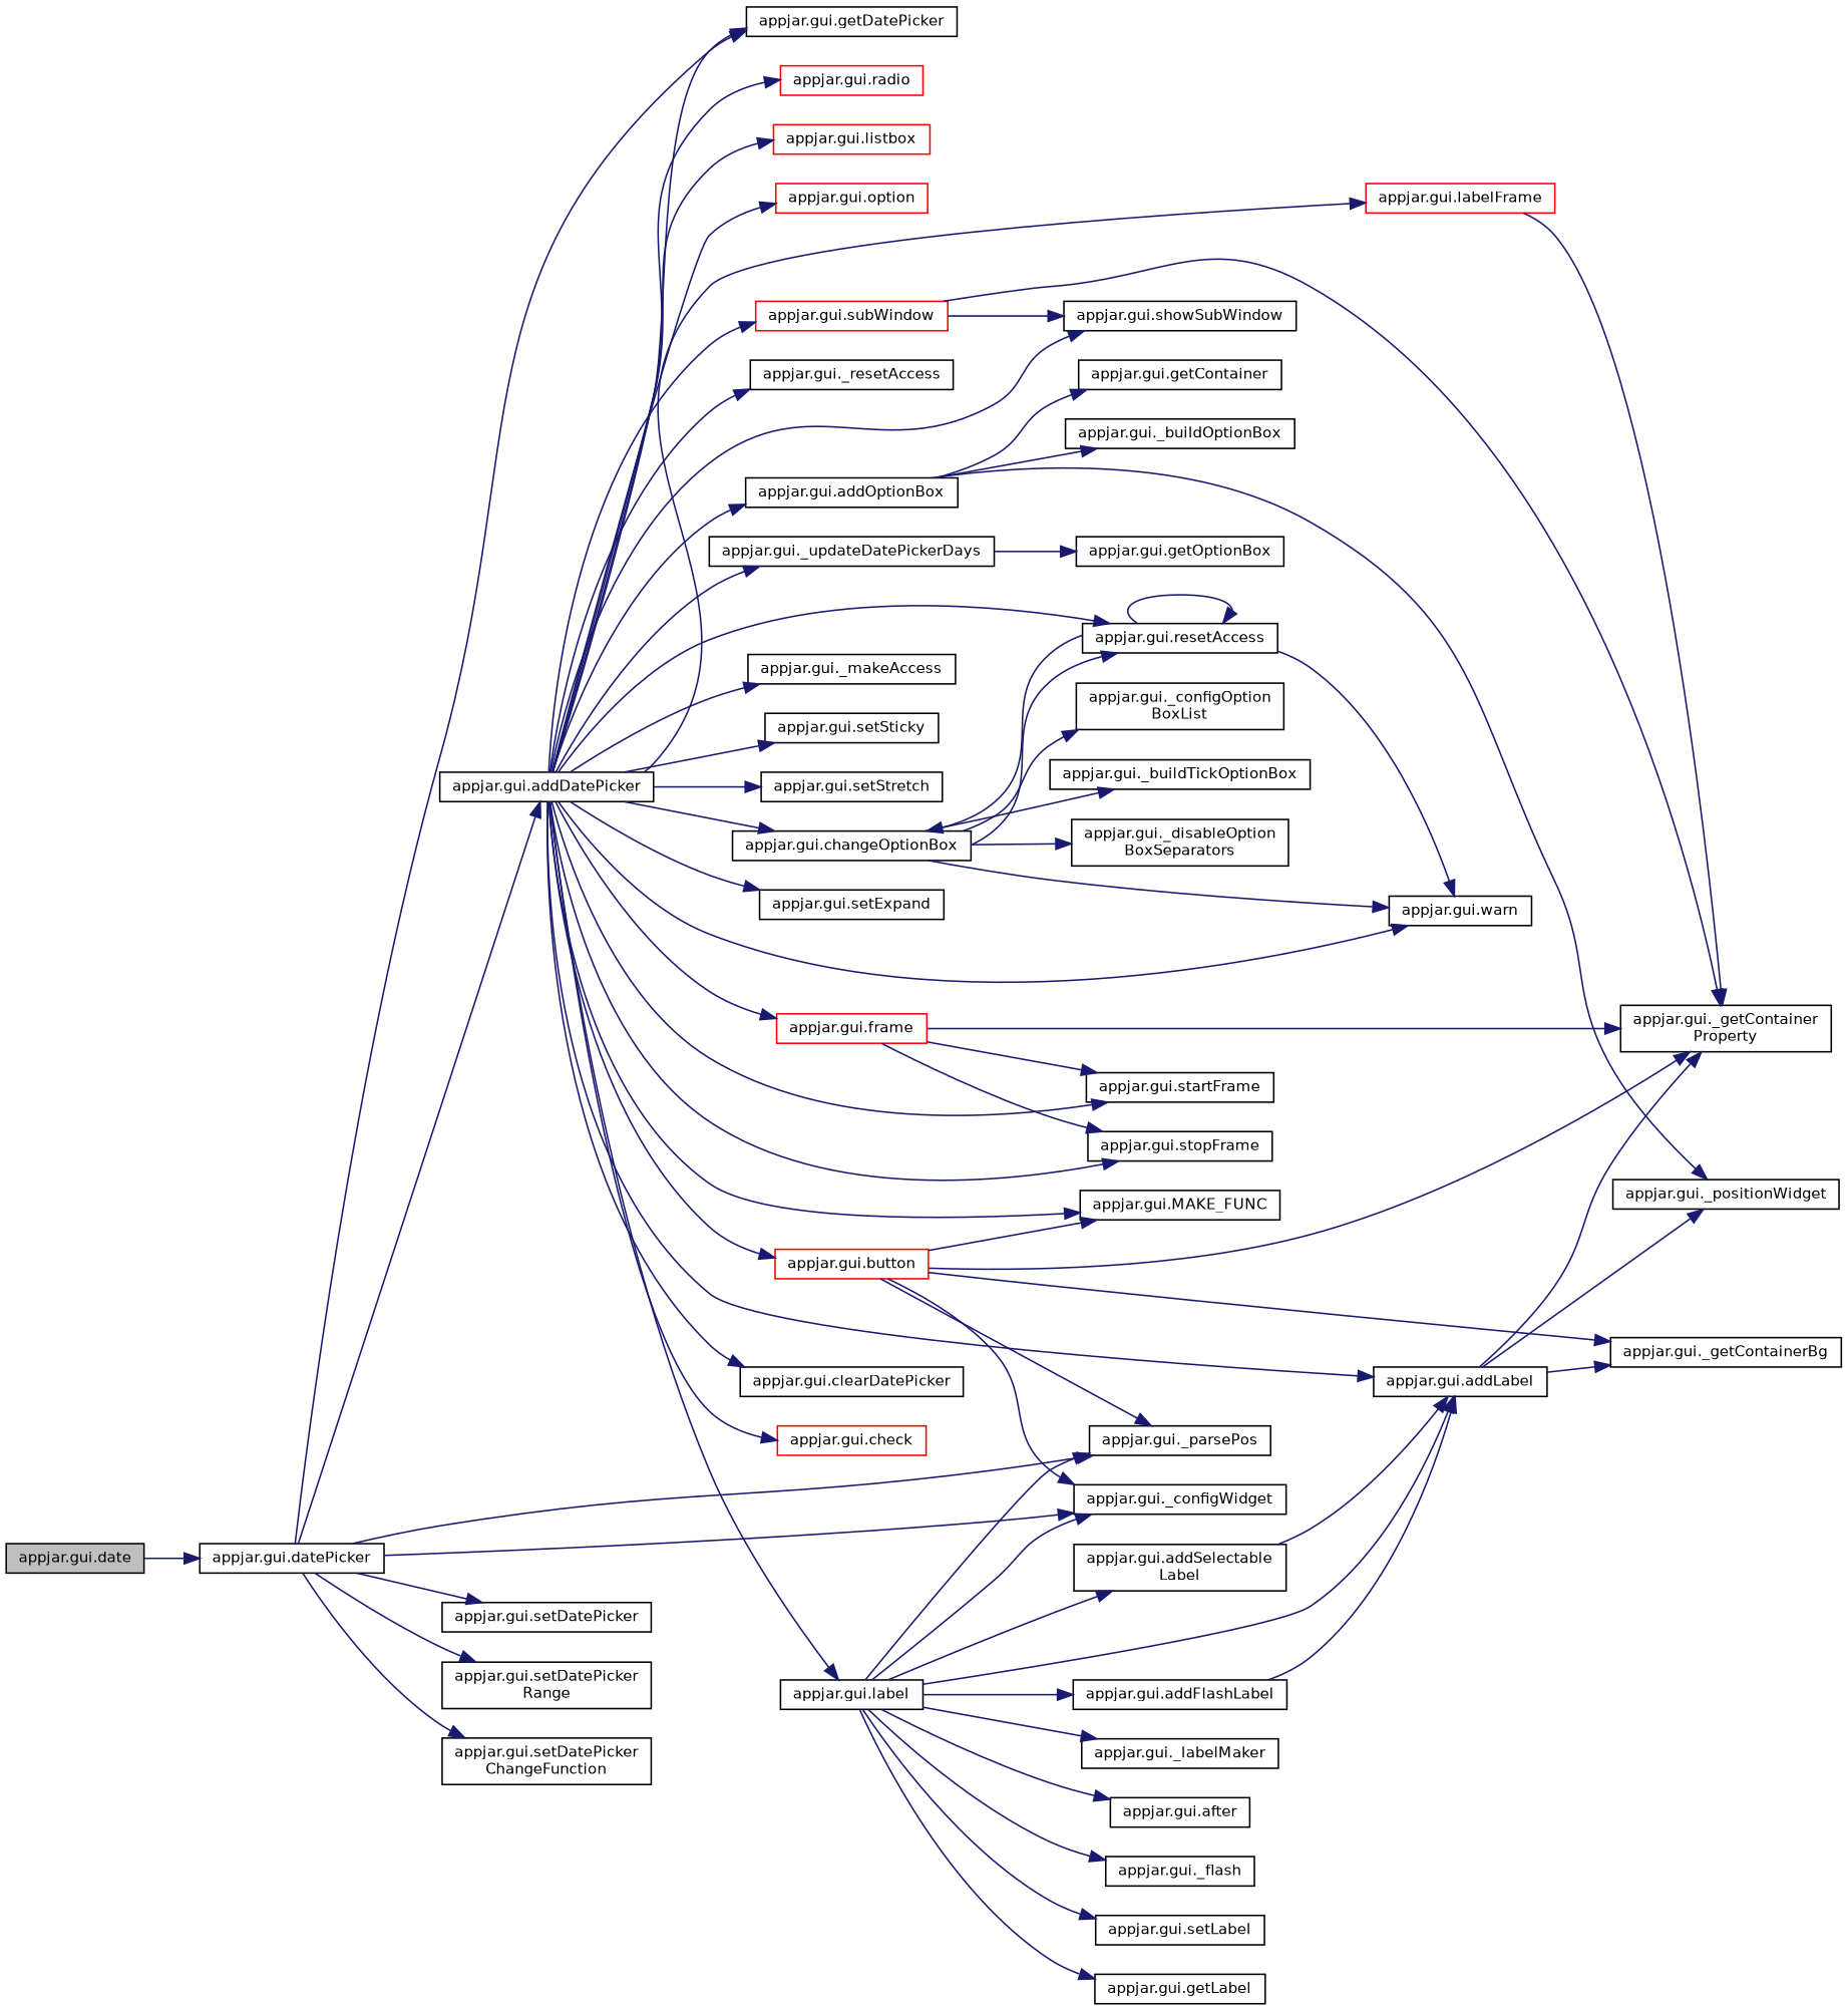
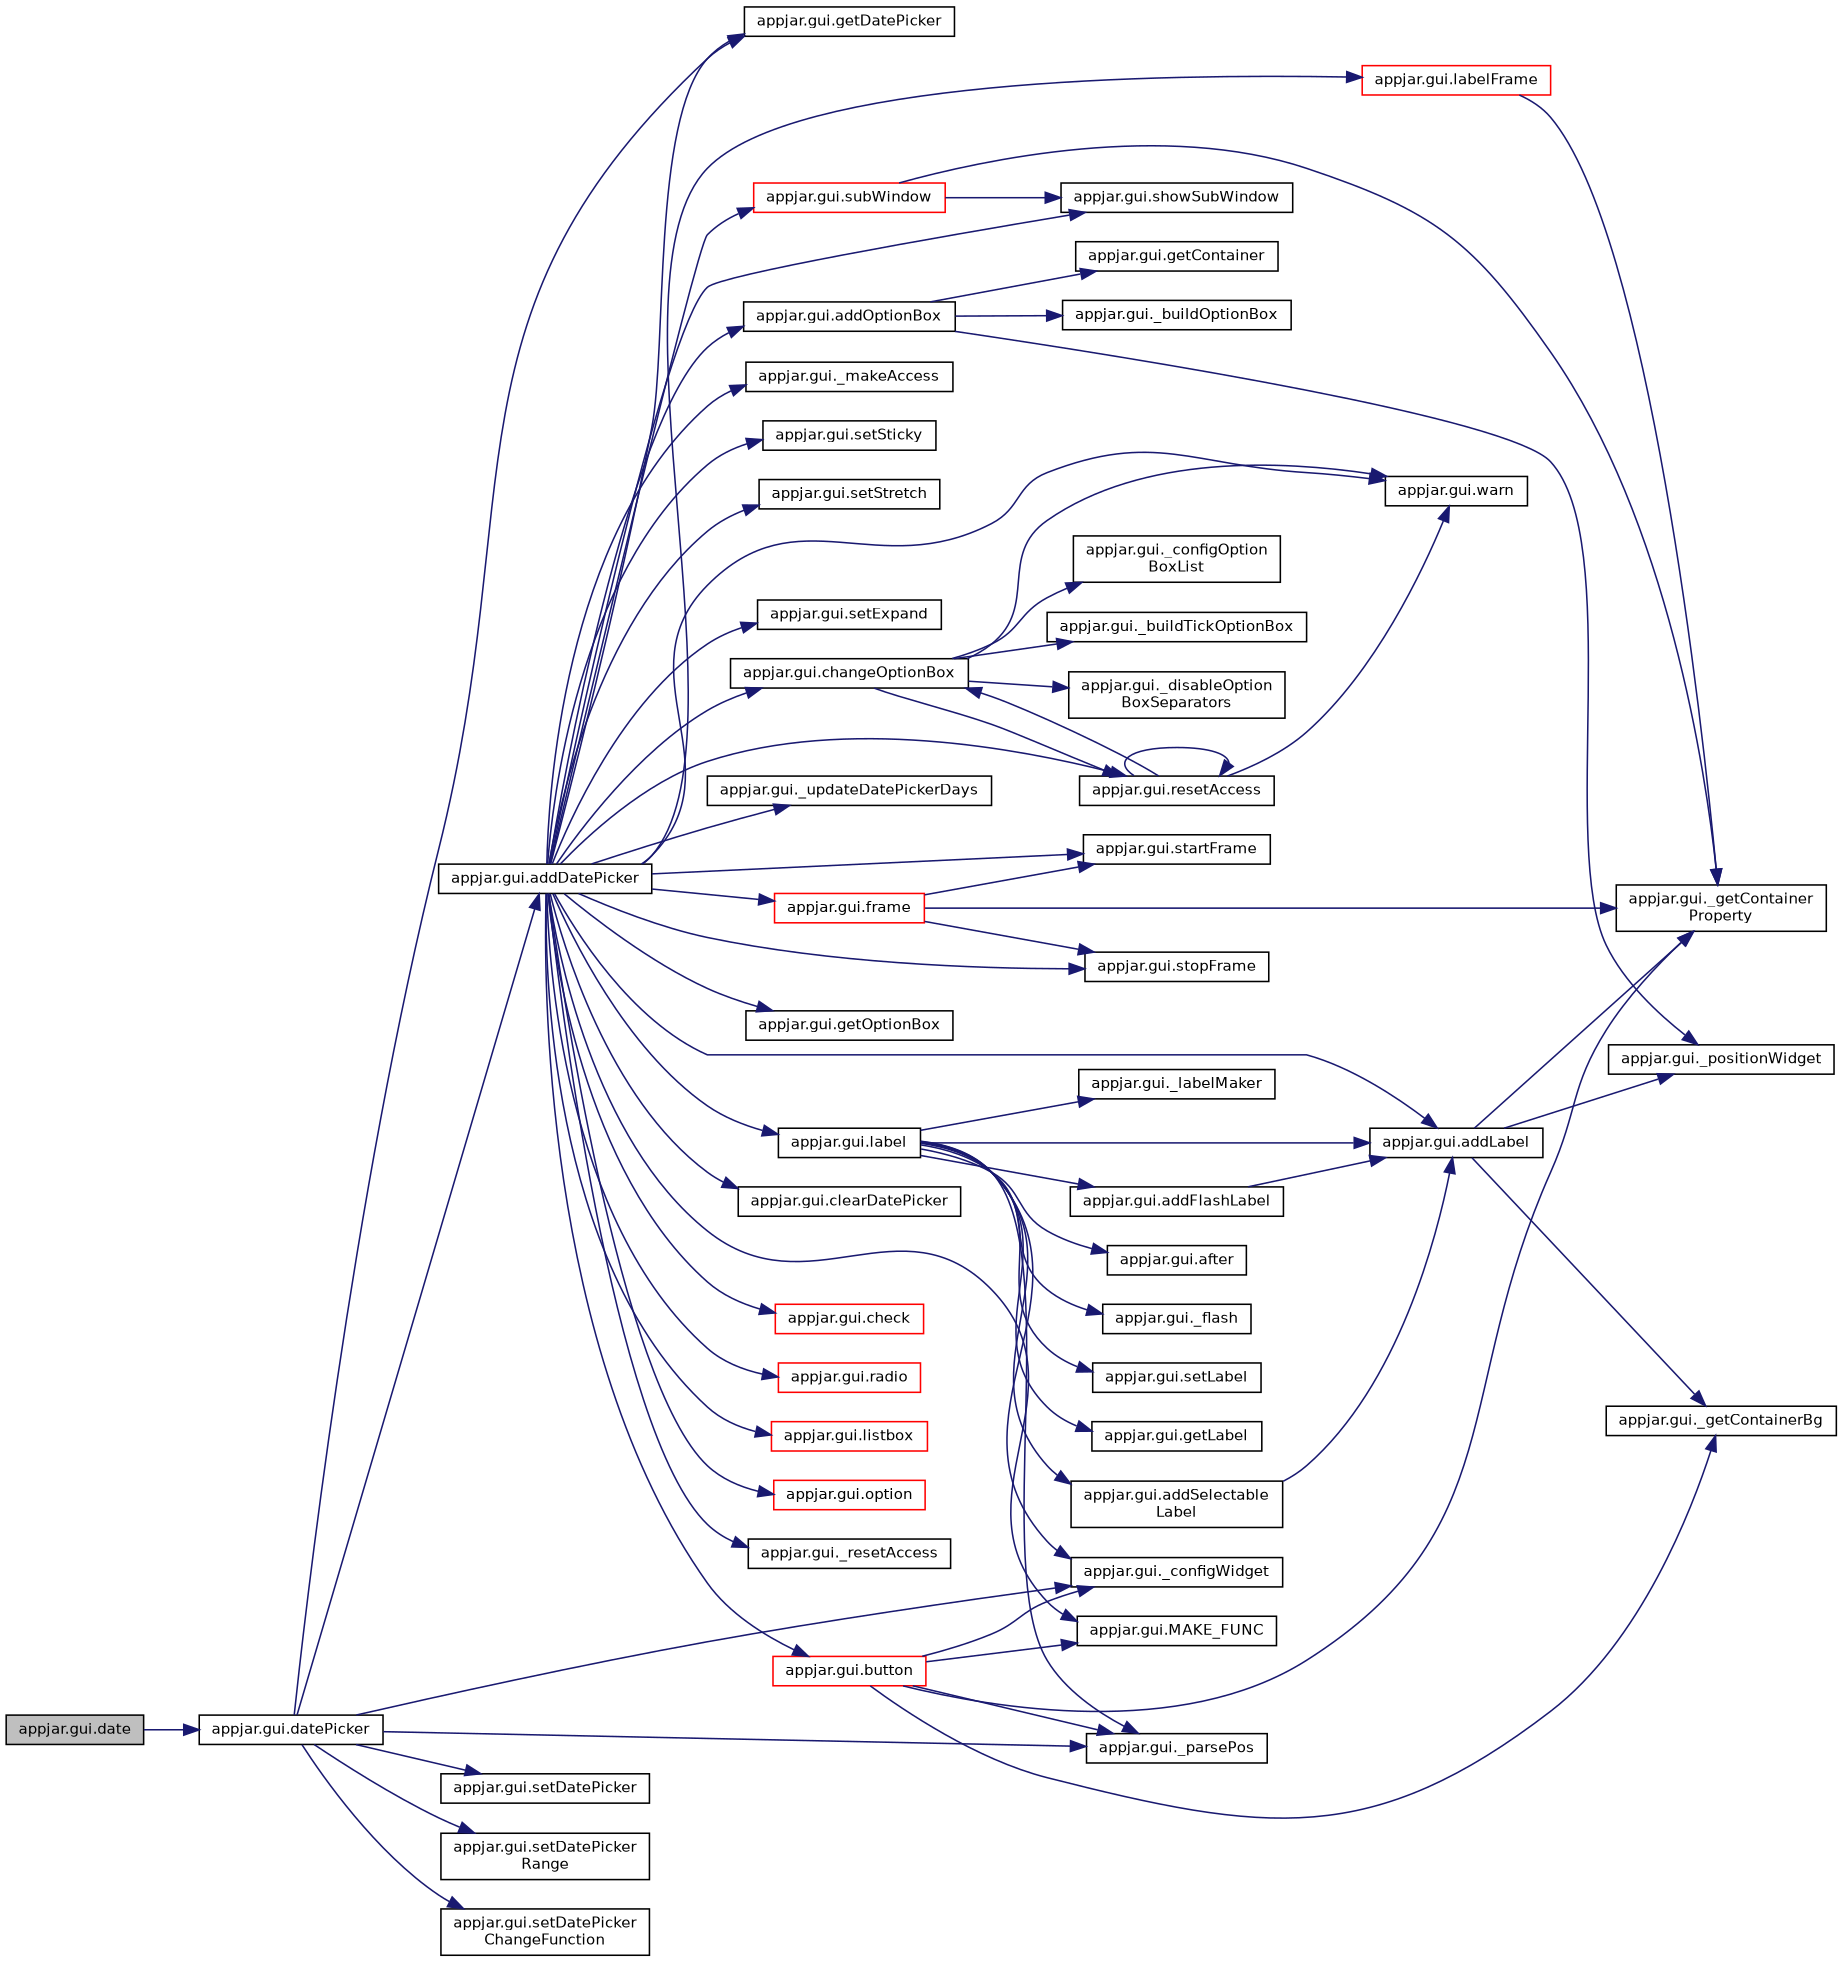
  digraph {
    rankdir=LR
    node [color=black fillcolor=white fontname=Helvetica fontsize=10 shape=record style=filled]
    edge [color=midnightblue fontname=Helvetica fontsize=10 labelfontname=Helvetica labelfontsize=10 style=solid]
    n1 [fillcolor=grey75 fontcolor=black height=0.2 label="appjar.gui.date" width=0.4]
    n2 [height=0.2 label="appjar.gui.datePicker" width=0.4]
    n3 [height=0.2 label="appjar.gui.getDatePicker" width=0.4]
    n4 [height=0.2 label="appjar.gui._parsePos" width=0.4]
    n5 [height=0.2 label="appjar.gui.addDatePicker" width=0.4]
    n6 [height=0.2 label="appjar.gui._configWidget" width=0.4]
    n7 [height=0.2 label="appjar.gui.setDatePicker" width=0.4]
    n8 [height=0.2 label="appjar.gui.setDatePicker\lRange" width=0.4]
    n9 [height=0.2 label="appjar.gui.setDatePicker\lChangeFunction" width=0.4]
    n10 [height=0.2 label="appjar.gui.startFrame" width=0.4]
    n11 [height=0.2 label="appjar.gui.setExpand" width=0.4]
    n12 [height=0.2 label="appjar.gui.addLabel" width=0.4]
    n13 [height=0.2 label="appjar.gui.addOptionBox" width=0.4]
    n14 [height=0.2 label="appjar.gui._updateDatePickerDays" width=0.4]
    n15 [height=0.2 label="appjar.gui.stopFrame" width=0.4]
    n16 [height=0.2 label="appjar.gui.MAKE_FUNC" width=0.4]
    n17 [height=0.2 label="appjar.gui.warn" width=0.4]
    n18 [height=0.2 label="appjar.gui.getOptionBox" width=0.4]
    n19 [height=0.2 label="appjar.gui.changeOptionBox" width=0.4]
    n20 [height=0.2 label="appjar.gui.resetAccess" width=0.4]
    n21 [height=0.2 label="appjar.gui.clearDatePicker" width=0.4]
    n22 [height=0.2 label="appjar.gui.label" width=0.4]
    n23 [color=red height=0.2 label="appjar.gui.check" width=0.4]
    n24 [color=red height=0.2 label="appjar.gui.radio" width=0.4]
    n25 [color=red height=0.2 label="appjar.gui.listbox" width=0.4]
    n26 [color=red height=0.2 label="appjar.gui.option" width=0.4]
    n27 [color=red height=0.2 label="appjar.gui.subWindow" width=0.4]
    n28 [height=0.2 label="appjar.gui.showSubWindow" width=0.4]
    n29 [color=red height=0.2 label="appjar.gui.labelFrame" width=0.4]
    n30 [color=red height=0.2 label="appjar.gui.frame" width=0.4]
    n31 [color=red height=0.2 label="appjar.gui.button" width=0.4]
    n32 [height=0.2 label="appjar.gui._resetAccess" width=0.4]
    n33 [height=0.2 label="appjar.gui._makeAccess" width=0.4]
    n34 [height=0.2 label="appjar.gui.setSticky" width=0.4]
    n35 [height=0.2 label="appjar.gui.setStretch" width=0.4]
    n36 [height=0.2 label="appjar.gui._getContainer\lProperty" width=0.4]
    n37 [height=0.2 label="appjar.gui._getContainerBg" width=0.4]
    n38 [height=0.2 label="appjar.gui._positionWidget" width=0.4]
    n39 [height=0.2 label="appjar.gui.getContainer" width=0.4]
    n40 [height=0.2 label="appjar.gui._buildOptionBox" width=0.4]
    n41 [height=0.2 label="appjar.gui._configOption\lBoxList" width=0.4]
    n42 [height=0.2 label="appjar.gui._buildTickOptionBox" width=0.4]
    n43 [height=0.2 label="appjar.gui._disableOption\lBoxSeparators" width=0.4]
    n44 [height=0.2 label="appjar.gui.setLabel" width=0.4]
    n45 [height=0.2 label="appjar.gui.getLabel" width=0.4]
    n46 [height=0.2 label="appjar.gui._labelMaker" width=0.4]
    n47 [height=0.2 label="appjar.gui.addFlashLabel" width=0.4]
    n48 [height=0.2 label="appjar.gui.addSelectable\lLabel" width=0.4]
    n49 [height=0.2 label="appjar.gui.after" width=0.4]
    n50 [height=0.2 label="appjar.gui._flash" width=0.4]
    n1 -> n2
    n2 -> n3
    n2 -> n4
    n2 -> n5
    n2 -> n6
    n2 -> n7
    n2 -> n8
    n2 -> n9
    n5 -> n3
    n5 -> n10
    n5 -> n11
    n5 -> n12
    n5 -> n13
    n5 -> n14
    n5 -> n15
    n5 -> n16
    n5 -> n17
-   n14 -> n18
+   n5 -> n18
    n5 -> n19
    n5 -> n20
    n5 -> n21
    n5 -> n22
    n5 -> n23
    n5 -> n24
    n5 -> n25
    n5 -> n26
    n5 -> n27
    n5 -> n28
    n5 -> n29
    n5 -> n30
    n5 -> n31
    n5 -> n32
    n5 -> n33
    n5 -> n34
    n5 -> n35
    n12 -> n36
    n12 -> n37
    n12 -> n38
    n13 -> n38
    n13 -> n39
    n13 -> n40
    n19 -> n17
    n19 -> n20
    n19 -> n41
    n19 -> n42
    n19 -> n43
    n20 -> n17
    n20 -> n19
    n20 -> n20
    n22 -> n4
    n22 -> n6
    n22 -> n12
    n22 -> n44
    n22 -> n45
    n22 -> n46
    n22 -> n47
    n22 -> n48
    n22 -> n49
    n22 -> n50
    n27 -> n28
    n27 -> n36
    n29 -> n36
    n30 -> n10
    n30 -> n15
    n30 -> n36
    n31 -> n4
    n31 -> n6
    n31 -> n16
    n31 -> n36
    n31 -> n37
    n47 -> n12
    n48 -> n12
  }
